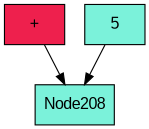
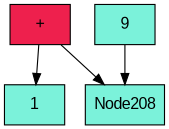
  digraph {
    fontname="Liberation Sans"
    node [color=black fillcolor="#7BF2DA" fontcolor=black fontname="Liberation Sans" shape=box style=filled weight=1]
    edge [color=black fontname="Liberation Sans" style=solid weight=1]
    n1 [fillcolor="#EE204D" label=" + "]
+   n2 [label=1]
    Node208
-   n4 [label=5]
+   n4 [label=9]
+   n1 -> n2
    n1 -> Node208
    n4 -> Node208
  }
